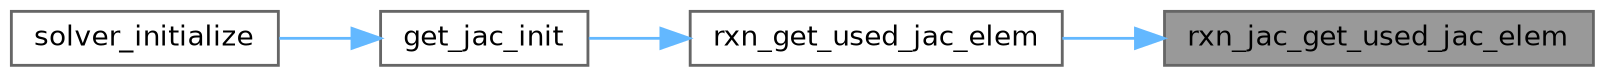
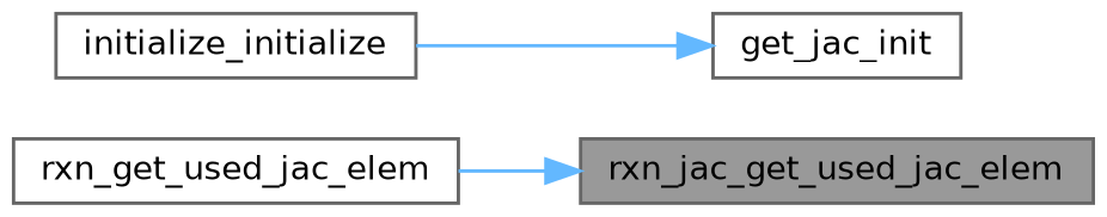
  digraph {
    rankdir=RL
    node [color=grey40 fillcolor=white fontname=Helvetica fontsize=10 shape=box style=filled]
    edge [color=steelblue1 dir=back fontname=Helvetica fontsize=10 labelfontname=Helvetica labelfontsize=10 style=solid]
    n1 [color=gray40 fillcolor=grey60 fontcolor=black height=0.2 label=rxn_jac_get_used_jac_elem width=0.4]
    n2 [height=0.2 label=rxn_get_used_jac_elem width=0.4]
    n3 [height=0.2 label=get_jac_init width=0.4]
-   n4 [height=0.2 label=solver_initialize width=0.4]
+   n4 [height=0.2 label=initialize_initialize width=0.4]
    n1 -> n2
-   n2 -> n3
    n3 -> n4
  }
